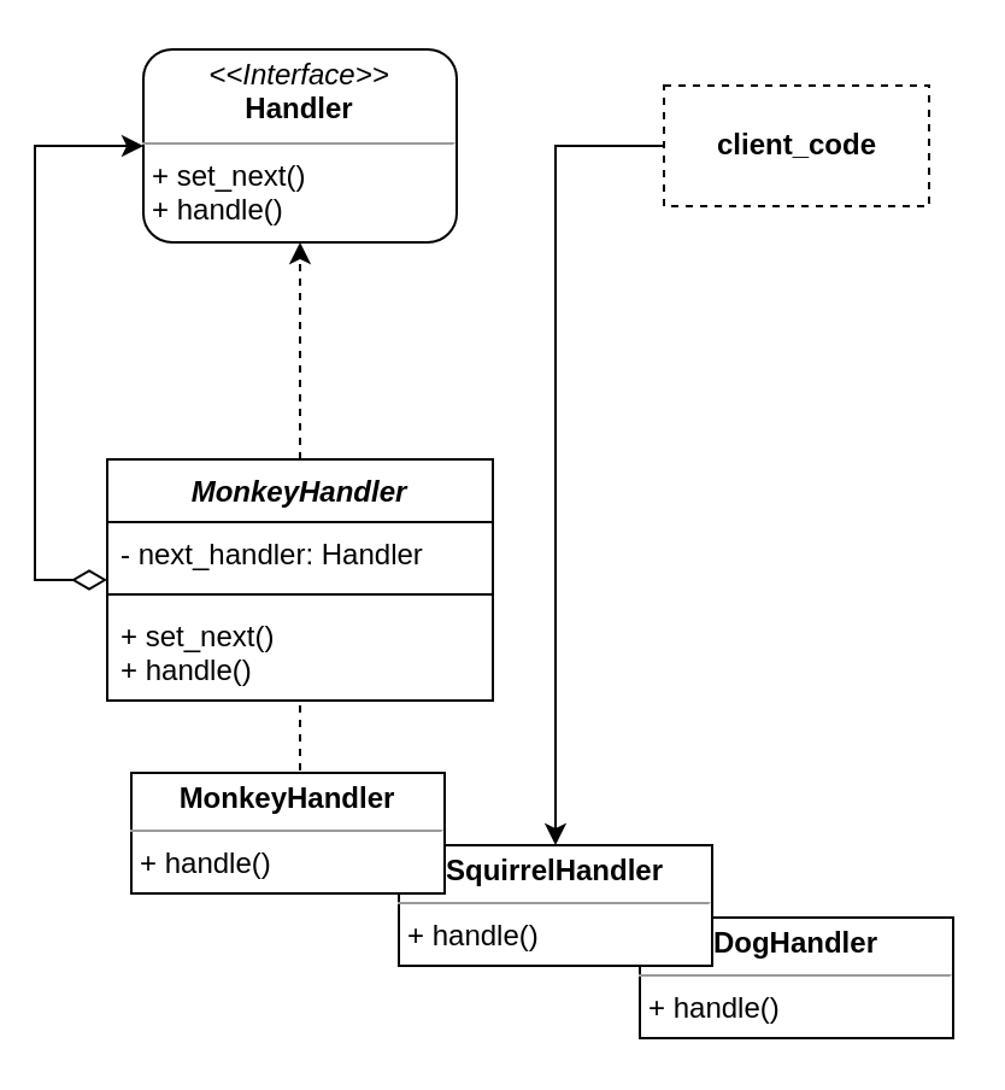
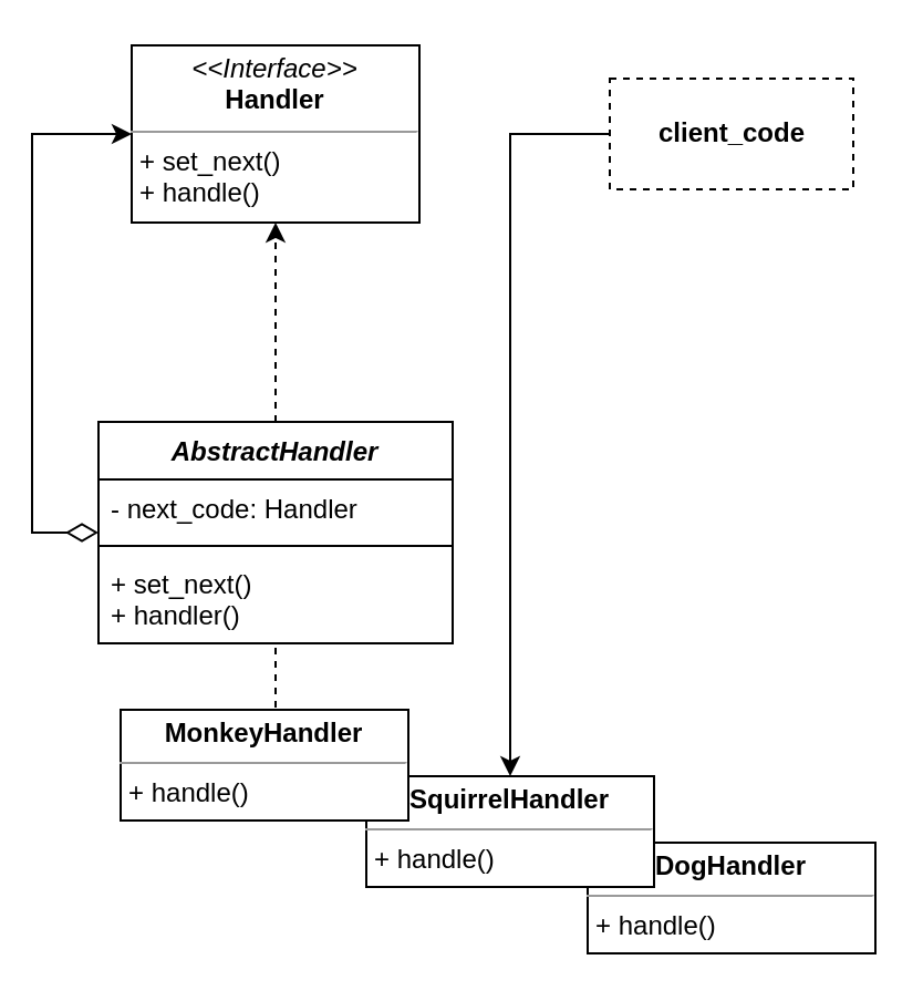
  <mxCell id="0" />
  <mxCell id="1" parent="0" />
  <mxCell id="2" value="&lt;p style=&quot;margin: 0px ; margin-top: 4px ; text-align: center&quot;&gt;&lt;b&gt;DogHandler&lt;/b&gt;&lt;/p&gt;&lt;hr size=&quot;1&quot;&gt;&lt;p style=&quot;margin: 0px ; margin-left: 4px&quot;&gt;+ handle()&lt;/p&gt;" style="verticalAlign=top;align=left;overflow=fill;fontSize=12;fontFamily=Helvetica;html=1;" vertex="1" parent="1"><mxGeometry x="241" y="380" width="130" height="50" as="geometry" /></mxCell>
- <mxCell id="3" value="&lt;p style=&quot;margin: 0px ; margin-top: 4px ; text-align: center&quot;&gt;&lt;i&gt;&amp;lt;&amp;lt;Interface&amp;gt;&amp;gt;&lt;/i&gt;&lt;br&gt;&lt;b&gt;Handler&lt;/b&gt;&lt;/p&gt;&lt;hr size=&quot;1&quot;&gt;&lt;p style=&quot;margin: 0px ; margin-left: 4px&quot;&gt;+ set_next()&lt;br&gt;+ handle()&lt;/p&gt;" style="verticalAlign=top;align=left;overflow=fill;fontSize=12;fontFamily=Helvetica;html=1;rounded=1;" vertex="1" parent="1"><mxGeometry x="35" y="20" width="130" height="80" as="geometry" /></mxCell>
+ <mxCell id="3" value="&lt;p style=&quot;margin: 0px ; margin-top: 4px ; text-align: center&quot;&gt;&lt;i&gt;&amp;lt;&amp;lt;Interface&amp;gt;&amp;gt;&lt;/i&gt;&lt;br&gt;&lt;b&gt;Handler&lt;/b&gt;&lt;/p&gt;&lt;hr size=&quot;1&quot;&gt;&lt;p style=&quot;margin: 0px ; margin-left: 4px&quot;&gt;+ set_next()&lt;br&gt;+ handle()&lt;/p&gt;" style="verticalAlign=top;align=left;overflow=fill;fontSize=12;fontFamily=Helvetica;html=1;" vertex="1" parent="1"><mxGeometry x="35" y="20" width="130" height="80" as="geometry" /></mxCell>
  <mxCell id="4" style="edgeStyle=orthogonalEdgeStyle;rounded=0;orthogonalLoop=1;jettySize=auto;html=1;exitX=0.5;exitY=0;exitDx=0;exitDy=0;entryX=0.5;entryY=1;entryDx=0;entryDy=0;dashed=1;" edge="1" parent="1" source="6" target="3"><mxGeometry relative="1" as="geometry" /></mxCell>
  <mxCell id="5" style="edgeStyle=orthogonalEdgeStyle;rounded=0;orthogonalLoop=1;jettySize=auto;html=1;exitX=0;exitY=0.5;exitDx=0;exitDy=0;entryX=0;entryY=0.5;entryDx=0;entryDy=0;startArrow=diamondThin;startFill=0;startSize=12;" edge="1" parent="1" source="6" target="3"><mxGeometry relative="1" as="geometry" /></mxCell>
- <mxCell id="6" value="MonkeyHandler" style="swimlane;fontStyle=3;align=center;verticalAlign=top;childLayout=stackLayout;horizontal=1;startSize=26;horizontalStack=0;resizeParent=1;resizeParentMax=0;resizeLast=0;collapsible=1;marginBottom=0;" vertex="1" parent="1"><mxGeometry x="20" y="190" width="160" height="100" as="geometry"><mxRectangle x="360" y="450" width="130" height="26" as="alternateBounds" /></mxGeometry></mxCell>
- <mxCell id="7" value="- next_handler: Handler" style="text;strokeColor=none;fillColor=none;align=left;verticalAlign=top;spacingLeft=4;spacingRight=4;overflow=hidden;rotatable=0;points=[[0,0.5],[1,0.5]];portConstraint=eastwest;" vertex="1" parent="6"><mxGeometry y="26" width="160" height="26" as="geometry" /></mxCell>
+ <mxCell id="6" value="AbstractHandler" style="swimlane;fontStyle=3;align=center;verticalAlign=top;childLayout=stackLayout;horizontal=1;startSize=26;horizontalStack=0;resizeParent=1;resizeParentMax=0;resizeLast=0;collapsible=1;marginBottom=0;" vertex="1" parent="1"><mxGeometry x="20" y="190" width="160" height="100" as="geometry"><mxRectangle x="360" y="450" width="130" height="26" as="alternateBounds" /></mxGeometry></mxCell>
+ <mxCell id="7" value="- next_code: Handler" style="text;strokeColor=none;fillColor=none;align=left;verticalAlign=top;spacingLeft=4;spacingRight=4;overflow=hidden;rotatable=0;points=[[0,0.5],[1,0.5]];portConstraint=eastwest;" vertex="1" parent="6"><mxGeometry y="26" width="160" height="26" as="geometry" /></mxCell>
  <mxCell id="8" value="" style="line;strokeWidth=1;fillColor=none;align=left;verticalAlign=middle;spacingTop=-1;spacingLeft=3;spacingRight=3;rotatable=0;labelPosition=right;points=[];portConstraint=eastwest;" vertex="1" parent="6"><mxGeometry y="52" width="160" height="8" as="geometry" /></mxCell>
- <mxCell id="9" value="+ set_next()&#10;+ handle()" style="text;strokeColor=none;fillColor=none;align=left;verticalAlign=top;spacingLeft=4;spacingRight=4;overflow=hidden;rotatable=0;points=[[0,0.5],[1,0.5]];portConstraint=eastwest;" vertex="1" parent="6"><mxGeometry y="60" width="160" height="40" as="geometry" /></mxCell>
+ <mxCell id="9" value="+ set_next()&#10;+ handler()" style="text;strokeColor=none;fillColor=none;align=left;verticalAlign=top;spacingLeft=4;spacingRight=4;overflow=hidden;rotatable=0;points=[[0,0.5],[1,0.5]];portConstraint=eastwest;" vertex="1" parent="6"><mxGeometry y="60" width="160" height="40" as="geometry" /></mxCell>
  <mxCell id="10" value="&lt;p style=&quot;margin: 0px ; margin-top: 4px ; text-align: center&quot;&gt;&lt;b&gt;SquirrelHandler&lt;/b&gt;&lt;/p&gt;&lt;hr size=&quot;1&quot;&gt;&lt;p style=&quot;margin: 0px ; margin-left: 4px&quot;&gt;+ handle()&lt;/p&gt;" style="verticalAlign=top;align=left;overflow=fill;fontSize=12;fontFamily=Helvetica;html=1;" vertex="1" parent="1"><mxGeometry x="141" y="350" width="130" height="50" as="geometry" /></mxCell>
  <mxCell id="11" style="edgeStyle=orthogonalEdgeStyle;rounded=0;orthogonalLoop=1;jettySize=auto;html=1;exitX=0.5;exitY=0;exitDx=0;exitDy=0;entryX=0.5;entryY=0.975;entryDx=0;entryDy=0;entryPerimeter=0;dashed=1;endArrow=none;" edge="1" parent="1" source="12" target="9"><mxGeometry relative="1" as="geometry" /></mxCell>
  <mxCell id="12" value="&lt;p style=&quot;margin: 0px ; margin-top: 4px ; text-align: center&quot;&gt;&lt;b&gt;MonkeyHandler&lt;/b&gt;&lt;/p&gt;&lt;hr size=&quot;1&quot;&gt;&lt;p style=&quot;margin: 0px ; margin-left: 4px&quot;&gt;+ handle()&lt;/p&gt;" style="verticalAlign=top;align=left;overflow=fill;fontSize=12;fontFamily=Helvetica;html=1;" vertex="1" parent="1"><mxGeometry x="30" y="320" width="130" height="50" as="geometry" /></mxCell>
  <mxCell id="13" style="edgeStyle=orthogonalEdgeStyle;rounded=0;orthogonalLoop=1;jettySize=auto;html=1;exitX=0;exitY=0.5;exitDx=0;exitDy=0;" edge="1" parent="1" source="14" target="10"><mxGeometry relative="1" as="geometry" /></mxCell>
  <mxCell id="14" value="&lt;b&gt;client_code&lt;/b&gt;" style="html=1;dashed=1;" vertex="1" parent="1"><mxGeometry x="251" y="35" width="110" height="50" as="geometry" /></mxCell>
